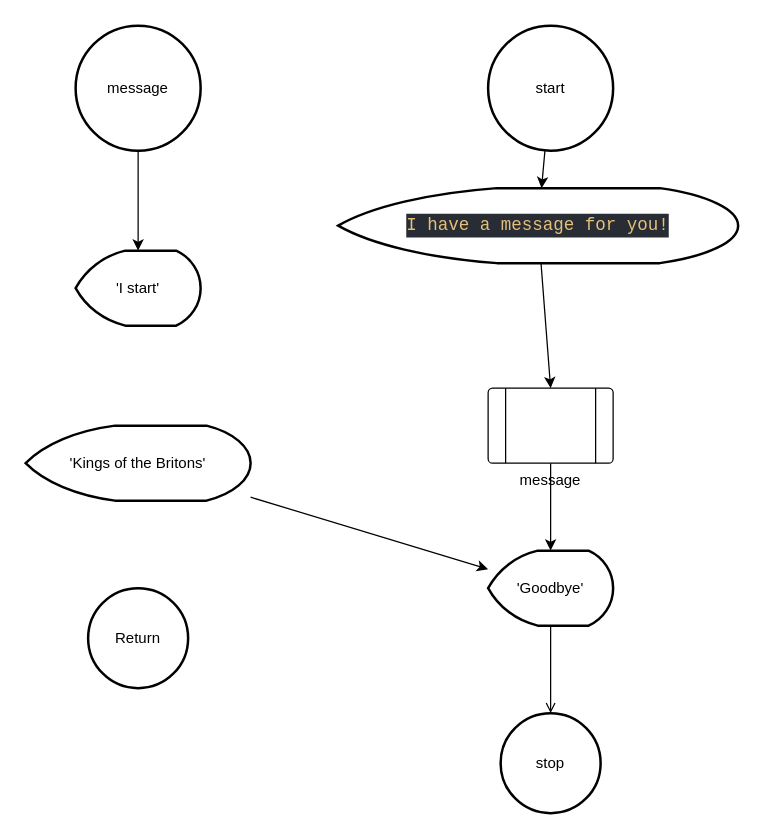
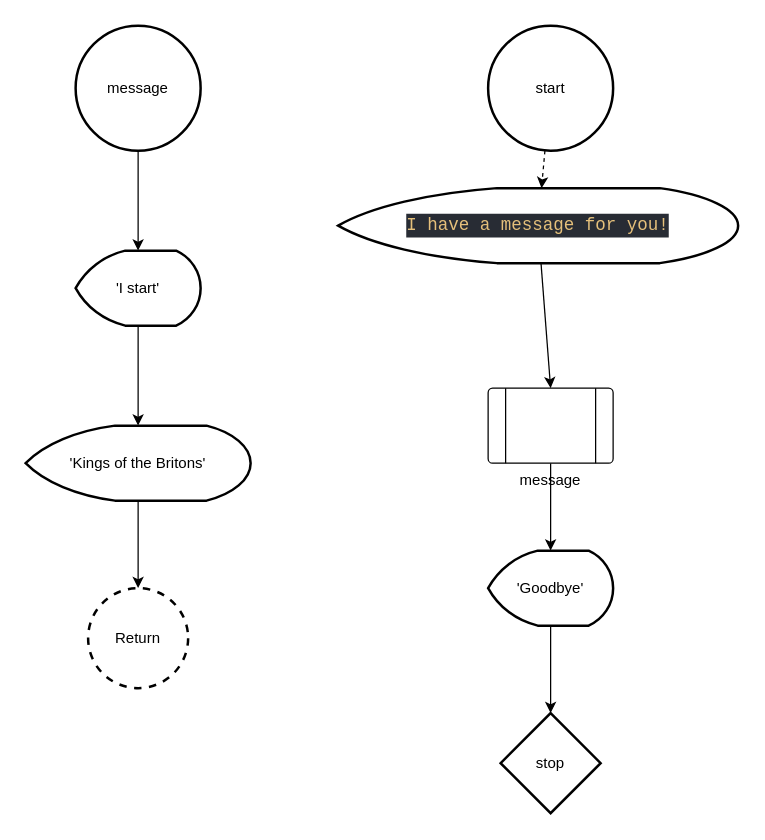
  <mxCell id="0" />
  <mxCell id="1" parent="0" />
- <mxCell id="2" value="" style="edgeStyle=none;html=1;" edge="1" parent="1" source="3" target="5"><mxGeometry relative="1" as="geometry" /></mxCell>
+ <mxCell id="2" value="" style="edgeStyle=none;html=1;dashed=1;" edge="1" parent="1" source="3" target="5"><mxGeometry relative="1" as="geometry" /></mxCell>
  <mxCell id="3" value="start" style="strokeWidth=2;html=1;shape=mxgraph.flowchart.start_2;whiteSpace=wrap;" vertex="1" parent="1"><mxGeometry x="390" y="20" width="100" height="100" as="geometry" /></mxCell>
  <mxCell id="4" value="" style="edgeStyle=none;html=1;" edge="1" parent="1" source="5"><mxGeometry relative="1" as="geometry"><mxPoint x="440" y="310" as="targetPoint" /></mxGeometry></mxCell>
  <mxCell id="5" value="&lt;div style=&quot;background-color: rgb(40, 44, 52); line-height: 19px; color: rgb(187, 187, 187);&quot;&gt;&lt;div style=&quot;color: rgb(187, 187, 187); font-family: Consolas, &amp;quot;Courier New&amp;quot;, monospace; font-size: 14px; line-height: 19px; white-space: pre;&quot;&gt;&lt;span style=&quot;color: #e5c07b;&quot;&gt;I have a message for you!&lt;/span&gt;&lt;/div&gt;&lt;/div&gt;" style="strokeWidth=2;html=1;shape=mxgraph.flowchart.display;whiteSpace=wrap;" vertex="1" parent="1"><mxGeometry x="270" y="150" width="320" height="60" as="geometry" /></mxCell>
  <mxCell id="6" value="" style="edgeStyle=none;html=1;" edge="1" parent="1" target="8"><mxGeometry relative="1" as="geometry"><mxPoint x="440" y="370" as="sourcePoint" /></mxGeometry></mxCell>
- <mxCell id="7" value="" style="edgeStyle=none;html=1;endArrow=open;" edge="1" parent="1" source="8" target="9"><mxGeometry relative="1" as="geometry" /></mxCell>
+ <mxCell id="7" value="" style="edgeStyle=none;html=1;" edge="1" parent="1" source="8" target="9"><mxGeometry relative="1" as="geometry" /></mxCell>
  <mxCell id="8" value="'Goodbye'" style="strokeWidth=2;html=1;shape=mxgraph.flowchart.display;whiteSpace=wrap;" vertex="1" parent="1"><mxGeometry x="390" y="440" width="100" height="60" as="geometry" /></mxCell>
- <mxCell id="9" value="stop" style="ellipse;whiteSpace=wrap;html=1;strokeWidth=2;" vertex="1" parent="1"><mxGeometry x="400" y="570" width="80" height="80" as="geometry" /></mxCell>
+ <mxCell id="9" value="stop" style="rhombus;whiteSpace=wrap;html=1;strokeWidth=2;" vertex="1" parent="1"><mxGeometry x="400" y="570" width="80" height="80" as="geometry" /></mxCell>
  <mxCell id="10" value="" style="edgeStyle=none;html=1;" edge="1" parent="1" source="11" target="13"><mxGeometry relative="1" as="geometry" /></mxCell>
  <mxCell id="11" value="message" style="strokeWidth=2;html=1;shape=mxgraph.flowchart.start_2;whiteSpace=wrap;" vertex="1" parent="1"><mxGeometry x="60" y="20" width="100" height="100" as="geometry" /></mxCell>
+ <mxCell id="12" value="" style="edgeStyle=none;html=1;" edge="1" parent="1" source="13" target="15"><mxGeometry relative="1" as="geometry" /></mxCell>
  <mxCell id="13" value="'I start'" style="strokeWidth=2;html=1;shape=mxgraph.flowchart.display;whiteSpace=wrap;" vertex="1" parent="1"><mxGeometry x="60" y="200" width="100" height="60" as="geometry" /></mxCell>
- <mxCell id="14" value="" style="edgeStyle=none;html=1;" edge="1" parent="1" source="15" target="8"><mxGeometry relative="1" as="geometry" /></mxCell>
+ <mxCell id="14" value="" style="edgeStyle=none;html=1;" edge="1" parent="1" source="15" target="16"><mxGeometry relative="1" as="geometry" /></mxCell>
  <mxCell id="15" value="'Kings of the Britons'" style="strokeWidth=2;html=1;shape=mxgraph.flowchart.display;whiteSpace=wrap;" vertex="1" parent="1"><mxGeometry x="20" y="340" width="180" height="60" as="geometry" /></mxCell>
- <mxCell id="16" value="Return" style="ellipse;whiteSpace=wrap;html=1;strokeWidth=2;" vertex="1" parent="1"><mxGeometry x="70" y="470" width="80" height="80" as="geometry" /></mxCell>
+ <mxCell id="16" value="Return" style="ellipse;whiteSpace=wrap;html=1;strokeWidth=2;dashed=1;" vertex="1" parent="1"><mxGeometry x="70" y="470" width="80" height="80" as="geometry" /></mxCell>
  <mxCell id="17" value="message" style="verticalLabelPosition=bottom;verticalAlign=top;html=1;shape=process;whiteSpace=wrap;rounded=1;size=0.14;arcSize=6;" vertex="1" parent="1"><mxGeometry x="390" y="310" width="100" height="60" as="geometry" /></mxCell>
